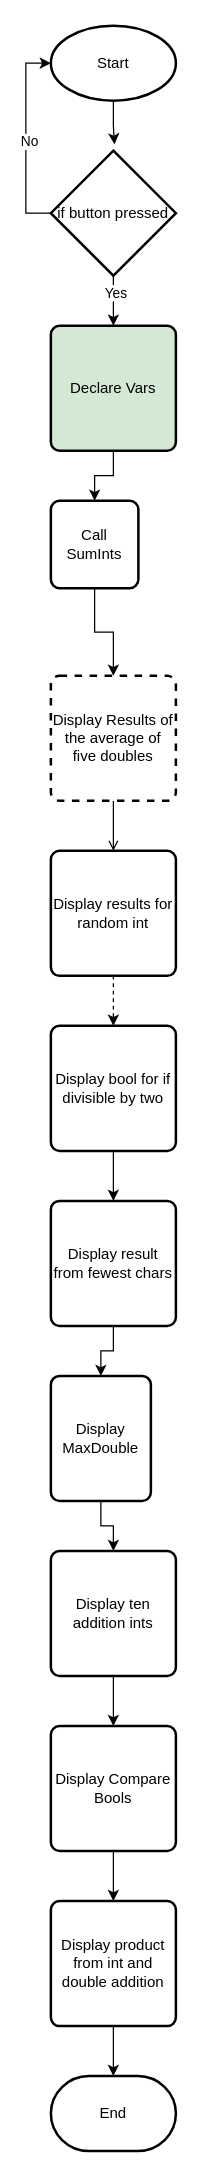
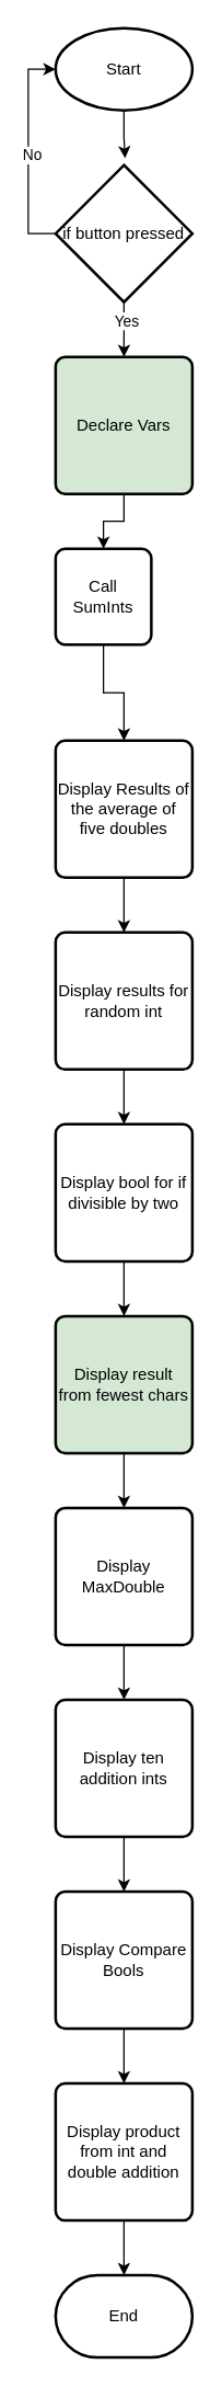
  <mxCell id="0" />
  <mxCell id="1" parent="0" />
  <mxCell id="2" value="Start" style="strokeWidth=2;html=1;shape=mxgraph.flowchart.start_1;whiteSpace=wrap;" vertex="1" parent="1"><mxGeometry x="40" y="20" width="100" height="60" as="geometry" /></mxCell>
  <mxCell id="3" style="edgeStyle=orthogonalEdgeStyle;rounded=0;orthogonalLoop=1;jettySize=auto;html=1;entryX=0.5;entryY=0;entryDx=0;entryDy=0;" edge="1" parent="1" source="4" target="6"><mxGeometry relative="1" as="geometry" /></mxCell>
  <mxCell id="4" value="Declare Vars" style="rounded=1;whiteSpace=wrap;html=1;absoluteArcSize=1;arcSize=14;strokeWidth=2;fillColor=#d5e8d4;" vertex="1" parent="1"><mxGeometry x="40" y="260" width="100" height="100" as="geometry" /></mxCell>
  <mxCell id="5" style="edgeStyle=orthogonalEdgeStyle;rounded=0;orthogonalLoop=1;jettySize=auto;html=1;entryX=0.5;entryY=0;entryDx=0;entryDy=0;" edge="1" parent="1" source="6" target="8"><mxGeometry relative="1" as="geometry" /></mxCell>
  <mxCell id="6" value="Call SumInts" style="rounded=1;whiteSpace=wrap;html=1;absoluteArcSize=1;arcSize=14;strokeWidth=2;" vertex="1" parent="1"><mxGeometry x="40" y="400" width="70" height="70" as="geometry" /></mxCell>
- <mxCell id="7" style="edgeStyle=orthogonalEdgeStyle;rounded=0;orthogonalLoop=1;jettySize=auto;html=1;entryX=0.5;entryY=0;entryDx=0;entryDy=0;endArrow=open;" edge="1" parent="1" source="8" target="10"><mxGeometry relative="1" as="geometry" /></mxCell>
- <mxCell id="8" value="Display Results of the average of five doubles" style="rounded=1;whiteSpace=wrap;html=1;absoluteArcSize=1;arcSize=14;strokeWidth=2;dashed=1;" vertex="1" parent="1"><mxGeometry x="40" y="540" width="100" height="100" as="geometry" /></mxCell>
- <mxCell id="9" style="edgeStyle=orthogonalEdgeStyle;rounded=0;orthogonalLoop=1;jettySize=auto;html=1;dashed=1;" edge="1" parent="1" source="10" target="12"><mxGeometry relative="1" as="geometry" /></mxCell>
+ <mxCell id="7" style="edgeStyle=orthogonalEdgeStyle;rounded=0;orthogonalLoop=1;jettySize=auto;html=1;entryX=0.5;entryY=0;entryDx=0;entryDy=0;" edge="1" parent="1" source="8" target="10"><mxGeometry relative="1" as="geometry" /></mxCell>
+ <mxCell id="8" value="Display Results of the average of five doubles" style="rounded=1;whiteSpace=wrap;html=1;absoluteArcSize=1;arcSize=14;strokeWidth=2;" vertex="1" parent="1"><mxGeometry x="40" y="540" width="100" height="100" as="geometry" /></mxCell>
+ <mxCell id="9" style="edgeStyle=orthogonalEdgeStyle;rounded=0;orthogonalLoop=1;jettySize=auto;html=1;" edge="1" parent="1" source="10" target="12"><mxGeometry relative="1" as="geometry" /></mxCell>
  <mxCell id="10" value="Display results for random int" style="rounded=1;whiteSpace=wrap;html=1;absoluteArcSize=1;arcSize=14;strokeWidth=2;" vertex="1" parent="1"><mxGeometry x="40" y="680" width="100" height="100" as="geometry" /></mxCell>
  <mxCell id="11" style="edgeStyle=orthogonalEdgeStyle;rounded=0;orthogonalLoop=1;jettySize=auto;html=1;entryX=0.5;entryY=0;entryDx=0;entryDy=0;" edge="1" parent="1" source="12" target="14"><mxGeometry relative="1" as="geometry" /></mxCell>
  <mxCell id="12" value="Display bool for if divisible by two" style="rounded=1;whiteSpace=wrap;html=1;absoluteArcSize=1;arcSize=14;strokeWidth=2;" vertex="1" parent="1"><mxGeometry x="40" y="820" width="100" height="100" as="geometry" /></mxCell>
  <mxCell id="13" style="edgeStyle=orthogonalEdgeStyle;rounded=0;orthogonalLoop=1;jettySize=auto;html=1;entryX=0.5;entryY=0;entryDx=0;entryDy=0;" edge="1" parent="1" source="14" target="16"><mxGeometry relative="1" as="geometry" /></mxCell>
- <mxCell id="14" value="Display result from fewest chars" style="rounded=1;whiteSpace=wrap;html=1;absoluteArcSize=1;arcSize=14;strokeWidth=2;" vertex="1" parent="1"><mxGeometry x="40" y="960" width="100" height="100" as="geometry" /></mxCell>
+ <mxCell id="14" value="Display result from fewest chars" style="rounded=1;whiteSpace=wrap;html=1;absoluteArcSize=1;arcSize=14;strokeWidth=2;fillColor=#d5e8d4;" vertex="1" parent="1"><mxGeometry x="40" y="960" width="100" height="100" as="geometry" /></mxCell>
  <mxCell id="15" style="edgeStyle=orthogonalEdgeStyle;rounded=0;orthogonalLoop=1;jettySize=auto;html=1;entryX=0.5;entryY=0;entryDx=0;entryDy=0;" edge="1" parent="1" source="16" target="18"><mxGeometry relative="1" as="geometry" /></mxCell>
- <mxCell id="16" value="Display MaxDouble" style="rounded=1;whiteSpace=wrap;html=1;absoluteArcSize=1;arcSize=14;strokeWidth=2;" vertex="1" parent="1"><mxGeometry x="40" y="1100" width="80" height="100" as="geometry" /></mxCell>
+ <mxCell id="16" value="Display MaxDouble" style="rounded=1;whiteSpace=wrap;html=1;absoluteArcSize=1;arcSize=14;strokeWidth=2;" vertex="1" parent="1"><mxGeometry x="40" y="1100" width="100" height="100" as="geometry" /></mxCell>
  <mxCell id="17" style="edgeStyle=orthogonalEdgeStyle;rounded=0;orthogonalLoop=1;jettySize=auto;html=1;entryX=0.5;entryY=0;entryDx=0;entryDy=0;" edge="1" parent="1" source="18" target="20"><mxGeometry relative="1" as="geometry" /></mxCell>
  <mxCell id="18" value="Display ten addition ints" style="rounded=1;whiteSpace=wrap;html=1;absoluteArcSize=1;arcSize=14;strokeWidth=2;" vertex="1" parent="1"><mxGeometry x="40" y="1240" width="100" height="100" as="geometry" /></mxCell>
  <mxCell id="19" style="edgeStyle=orthogonalEdgeStyle;rounded=0;orthogonalLoop=1;jettySize=auto;html=1;entryX=0.5;entryY=0;entryDx=0;entryDy=0;" edge="1" parent="1" source="20" target="21"><mxGeometry relative="1" as="geometry" /></mxCell>
  <mxCell id="20" value="Display Compare Bools" style="rounded=1;whiteSpace=wrap;html=1;absoluteArcSize=1;arcSize=14;strokeWidth=2;" vertex="1" parent="1"><mxGeometry x="40" y="1380" width="100" height="100" as="geometry" /></mxCell>
  <mxCell id="21" value="Display product from int and double addition" style="rounded=1;whiteSpace=wrap;html=1;absoluteArcSize=1;arcSize=14;strokeWidth=2;" vertex="1" parent="1"><mxGeometry x="40" y="1520" width="100" height="100" as="geometry" /></mxCell>
  <mxCell id="22" style="edgeStyle=orthogonalEdgeStyle;rounded=0;orthogonalLoop=1;jettySize=auto;html=1;entryX=0.5;entryY=0;entryDx=0;entryDy=0;" edge="1" parent="1" source="24" target="4"><mxGeometry relative="1" as="geometry" /></mxCell>
  <mxCell id="23" value="Yes" style="edgeLabel;html=1;align=center;verticalAlign=middle;resizable=0;points=[];" vertex="1" connectable="0" parent="22"><mxGeometry x="-0.333" y="1" relative="1" as="geometry"><mxPoint as="offset" /></mxGeometry></mxCell>
  <mxCell id="24" value="if button pressed" style="strokeWidth=2;html=1;shape=mxgraph.flowchart.decision;whiteSpace=wrap;" vertex="1" parent="1"><mxGeometry x="40" y="120" width="100" height="100" as="geometry" /></mxCell>
  <mxCell id="25" style="edgeStyle=orthogonalEdgeStyle;rounded=0;orthogonalLoop=1;jettySize=auto;html=1;entryX=0.508;entryY=-0.05;entryDx=0;entryDy=0;entryPerimeter=0;" edge="1" parent="1" source="2" target="24"><mxGeometry relative="1" as="geometry" /></mxCell>
  <mxCell id="26" style="edgeStyle=orthogonalEdgeStyle;rounded=0;orthogonalLoop=1;jettySize=auto;html=1;entryX=0;entryY=0.5;entryDx=0;entryDy=0;entryPerimeter=0;" edge="1" parent="1" source="24" target="2"><mxGeometry relative="1" as="geometry"><Array as="points"><mxPoint x="20" y="170" /><mxPoint x="20" y="50" /></Array></mxGeometry></mxCell>
  <mxCell id="27" value="No" style="edgeLabel;html=1;align=center;verticalAlign=middle;resizable=0;points=[];" vertex="1" connectable="0" parent="26"><mxGeometry x="-0.031" y="-2" relative="1" as="geometry"><mxPoint as="offset" /></mxGeometry></mxCell>
  <mxCell id="28" value="End" style="strokeWidth=2;html=1;shape=mxgraph.flowchart.terminator;whiteSpace=wrap;" vertex="1" parent="1"><mxGeometry x="40" y="1660" width="100" height="60" as="geometry" /></mxCell>
  <mxCell id="29" style="edgeStyle=orthogonalEdgeStyle;rounded=0;orthogonalLoop=1;jettySize=auto;html=1;entryX=0.5;entryY=0;entryDx=0;entryDy=0;entryPerimeter=0;" edge="1" parent="1" source="21" target="28"><mxGeometry relative="1" as="geometry" /></mxCell>
